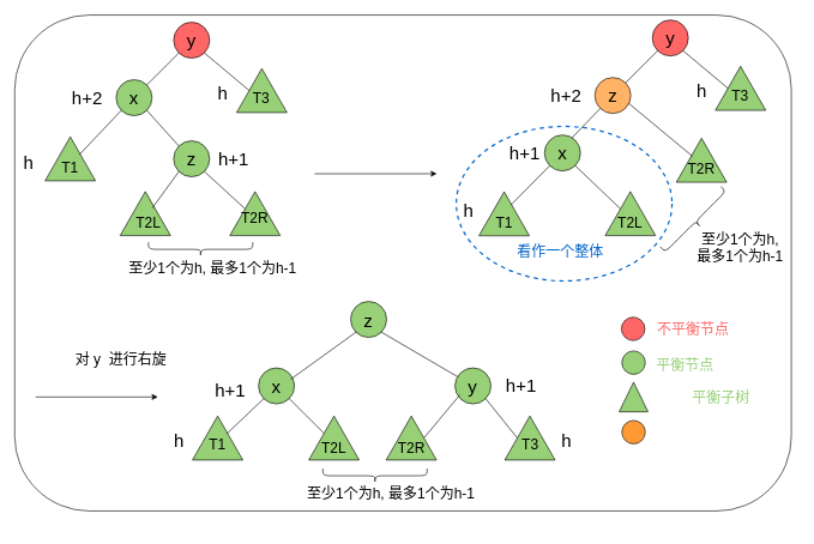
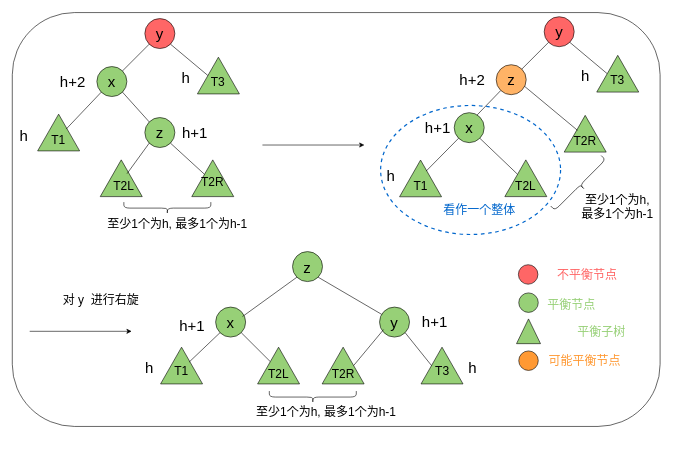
  <mxCell id="0" />
  <mxCell id="1" parent="0" />
  <mxCell id="2" value="" style="rounded=1;whiteSpace=wrap;html=1;fillColor=#FFFFFF;" vertex="1" parent="1"><mxGeometry x="20" y="20" width="1080" height="690" as="geometry" /></mxCell>
  <mxCell id="3" value="" style="triangle;whiteSpace=wrap;html=1;rotation=-90;fillColor=#97D077;" vertex="1" parent="1"><mxGeometry x="705.81" y="573.5" width="61.25" height="70" as="geometry" /></mxCell>
  <mxCell id="4" value="" style="triangle;whiteSpace=wrap;html=1;rotation=-90;fillColor=#97D077;" vertex="1" parent="1"><mxGeometry x="670" y="261.5" width="61.25" height="70" as="geometry" /></mxCell>
  <mxCell id="5" value="&lt;font style=&quot;font-size: 25px&quot;&gt;y&lt;/font&gt;" style="ellipse;whiteSpace=wrap;html=1;aspect=fixed;fillColor=#FF6666;" vertex="1" parent="1"><mxGeometry x="241" y="30" width="50" height="50" as="geometry" /></mxCell>
  <mxCell id="6" value="&lt;font style=&quot;font-size: 25px&quot;&gt;x&lt;/font&gt;" style="ellipse;whiteSpace=wrap;html=1;aspect=fixed;fillColor=#97D077;" vertex="1" parent="1"><mxGeometry x="161" y="110" width="50" height="50" as="geometry" /></mxCell>
  <mxCell id="7" value="" style="endArrow=none;html=1;entryX=0;entryY=1;entryDx=0;entryDy=0;exitX=1;exitY=0;exitDx=0;exitDy=0;" edge="1" parent="1" source="6" target="5"><mxGeometry width="50" height="50" relative="1" as="geometry"><mxPoint x="141" y="110" as="sourcePoint" /><mxPoint x="191" y="60" as="targetPoint" /></mxGeometry></mxCell>
  <mxCell id="8" value="" style="triangle;whiteSpace=wrap;html=1;rotation=-90;fillColor=#97D077;" vertex="1" parent="1"><mxGeometry x="66.62" y="185" width="61.25" height="70" as="geometry" /></mxCell>
  <mxCell id="9" value="" style="endArrow=none;html=1;entryX=0;entryY=1;entryDx=0;entryDy=0;exitX=0.594;exitY=0.68;exitDx=0;exitDy=0;exitPerimeter=0;" edge="1" parent="1" source="8" target="6"><mxGeometry width="50" height="50" relative="1" as="geometry"><mxPoint x="213.678" y="127.322" as="sourcePoint" /><mxPoint x="258.322" y="82.678" as="targetPoint" /></mxGeometry></mxCell>
  <mxCell id="10" value="" style="endArrow=none;html=1;entryX=1;entryY=1;entryDx=0;entryDy=0;exitX=0;exitY=0;exitDx=0;exitDy=0;" edge="1" parent="1" source="20" target="6"><mxGeometry width="50" height="50" relative="1" as="geometry"><mxPoint x="249.375" y="211.854" as="sourcePoint" /><mxPoint x="178.322" y="162.678" as="targetPoint" /></mxGeometry></mxCell>
  <mxCell id="11" value="" style="endArrow=none;html=1;entryX=1;entryY=1;entryDx=0;entryDy=0;exitX=0.5;exitY=0;exitDx=0;exitDy=0;" edge="1" parent="1" source="12" target="5"><mxGeometry width="50" height="50" relative="1" as="geometry"><mxPoint x="331" y="127" as="sourcePoint" /><mxPoint x="258.322" y="82.678" as="targetPoint" /></mxGeometry></mxCell>
  <mxCell id="12" value="" style="triangle;whiteSpace=wrap;html=1;rotation=-90;fillColor=#97D077;" vertex="1" parent="1"><mxGeometry x="333" y="90" width="61.25" height="70" as="geometry" /></mxCell>
  <mxCell id="13" value="&lt;font style=&quot;font-size: 20px&quot;&gt;T3&lt;/font&gt;" style="text;html=1;strokeColor=none;fillColor=none;align=center;verticalAlign=middle;whiteSpace=wrap;rounded=0;" vertex="1" parent="1"><mxGeometry x="342.44" y="122.5" width="42.37" height="25" as="geometry" /></mxCell>
  <mxCell id="14" value="&lt;span style=&quot;font-size: 20px&quot;&gt;T1&lt;/span&gt;" style="text;html=1;strokeColor=none;fillColor=none;align=center;verticalAlign=middle;whiteSpace=wrap;rounded=0;" vertex="1" parent="1"><mxGeometry x="52.24" y="208" width="90" height="45" as="geometry" /></mxCell>
  <mxCell id="15" value="" style="endArrow=classic;html=1;strokeWidth=1;" edge="1" parent="1"><mxGeometry width="50" height="50" relative="1" as="geometry"><mxPoint x="437" y="240.82" as="sourcePoint" /><mxPoint x="607" y="240.82" as="targetPoint" /></mxGeometry></mxCell>
  <mxCell id="16" value="&lt;font style=&quot;font-size: 25px&quot;&gt;h&lt;/font&gt;" style="text;html=1;strokeColor=none;fillColor=none;align=center;verticalAlign=middle;whiteSpace=wrap;rounded=0;" vertex="1" parent="1"><mxGeometry x="291" y="115" width="36.75" height="25.75" as="geometry" /></mxCell>
  <mxCell id="17" value="&lt;font style=&quot;font-size: 25px&quot;&gt;h+2&lt;/font&gt;" style="text;html=1;strokeColor=none;fillColor=none;align=center;verticalAlign=middle;whiteSpace=wrap;rounded=0;" vertex="1" parent="1"><mxGeometry x="91" y="121.75" width="60" height="25.75" as="geometry" /></mxCell>
  <mxCell id="18" value="&lt;font style=&quot;font-size: 20px&quot;&gt;至少1个为h, 最多1个为h-1&lt;/font&gt;" style="text;html=1;strokeColor=none;fillColor=none;align=center;verticalAlign=middle;whiteSpace=wrap;rounded=0;" vertex="1" parent="1"><mxGeometry x="155.81" y="359" width="278.75" height="25.75" as="geometry" /></mxCell>
  <mxCell id="19" value="&lt;font style=&quot;font-size: 25px&quot;&gt;h+1&lt;/font&gt;" style="text;html=1;strokeColor=none;fillColor=none;align=center;verticalAlign=middle;whiteSpace=wrap;rounded=0;" vertex="1" parent="1"><mxGeometry x="305.69" y="207.12" width="36.75" height="25.75" as="geometry" /></mxCell>
  <mxCell id="20" value="&lt;span style=&quot;font-size: 25px&quot;&gt;z&lt;/span&gt;" style="ellipse;whiteSpace=wrap;html=1;aspect=fixed;fillColor=#97D077;" vertex="1" parent="1"><mxGeometry x="241" y="195" width="50" height="50" as="geometry" /></mxCell>
  <mxCell id="21" value="" style="triangle;whiteSpace=wrap;html=1;rotation=-90;fillColor=#97D077;" vertex="1" parent="1"><mxGeometry x="171.01" y="261.22" width="61.25" height="70" as="geometry" /></mxCell>
  <mxCell id="22" value="" style="endArrow=none;html=1;entryX=0;entryY=1;entryDx=0;entryDy=0;exitX=0.625;exitY=0.638;exitDx=0;exitDy=0;exitPerimeter=0;" edge="1" parent="1" source="21" target="20"><mxGeometry width="50" height="50" relative="1" as="geometry"><mxPoint x="119.845" y="224.242" as="sourcePoint" /><mxPoint x="178.322" y="162.678" as="targetPoint" /></mxGeometry></mxCell>
  <mxCell id="23" value="" style="triangle;whiteSpace=wrap;html=1;rotation=-90;fillColor=#97D077;" vertex="1" parent="1"><mxGeometry x="323.56" y="261.22" width="61.25" height="70" as="geometry" /></mxCell>
  <mxCell id="24" value="" style="endArrow=none;html=1;entryX=1;entryY=1;entryDx=0;entryDy=0;exitX=0.609;exitY=0.302;exitDx=0;exitDy=0;exitPerimeter=0;" edge="1" parent="1" source="23" target="20"><mxGeometry width="50" height="50" relative="1" as="geometry"><mxPoint x="211.285" y="312.344" as="sourcePoint" /><mxPoint x="263.582" y="247.678" as="targetPoint" /></mxGeometry></mxCell>
  <mxCell id="25" value="" style="shape=curlyBracket;whiteSpace=wrap;html=1;rounded=1;flipH=1;fillColor=#97D077;rotation=90;" vertex="1" parent="1"><mxGeometry x="268.5" y="273.5" width="20" height="145" as="geometry" /></mxCell>
  <mxCell id="26" value="&lt;span style=&quot;font-size: 20px&quot;&gt;T2L&lt;/span&gt;" style="text;html=1;strokeColor=none;fillColor=none;align=center;verticalAlign=middle;whiteSpace=wrap;rounded=0;" vertex="1" parent="1"><mxGeometry x="171" y="285" width="70" height="45" as="geometry" /></mxCell>
  <mxCell id="27" value="&lt;span style=&quot;font-size: 20px&quot;&gt;T2R&lt;/span&gt;" style="text;html=1;strokeColor=none;fillColor=none;align=center;verticalAlign=middle;whiteSpace=wrap;rounded=0;" vertex="1" parent="1"><mxGeometry x="319.18" y="279.13" width="70" height="45" as="geometry" /></mxCell>
  <mxCell id="28" value="&lt;font style=&quot;font-size: 25px&quot;&gt;y&lt;/font&gt;" style="ellipse;whiteSpace=wrap;html=1;aspect=fixed;fillColor=#FF6666;" vertex="1" parent="1"><mxGeometry x="906.75" y="26.94" width="50" height="50" as="geometry" /></mxCell>
  <mxCell id="29" value="&lt;span style=&quot;font-size: 25px&quot;&gt;z&lt;/span&gt;" style="ellipse;whiteSpace=wrap;html=1;aspect=fixed;fillColor=#FFB366;" vertex="1" parent="1"><mxGeometry x="826.75" y="106.94" width="50" height="50" as="geometry" /></mxCell>
  <mxCell id="30" value="" style="endArrow=none;html=1;entryX=0;entryY=1;entryDx=0;entryDy=0;exitX=1;exitY=0;exitDx=0;exitDy=0;" edge="1" parent="1" source="29" target="28"><mxGeometry width="50" height="50" relative="1" as="geometry"><mxPoint x="806.75" y="106.94" as="sourcePoint" /><mxPoint x="856.75" y="56.94" as="targetPoint" /></mxGeometry></mxCell>
  <mxCell id="31" value="" style="triangle;whiteSpace=wrap;html=1;rotation=-90;fillColor=#97D077;" vertex="1" parent="1"><mxGeometry x="944.5" y="187" width="61.25" height="70" as="geometry" /></mxCell>
  <mxCell id="32" value="" style="endArrow=none;html=1;entryX=0.941;entryY=0.717;entryDx=0;entryDy=0;exitX=0.591;exitY=0.318;exitDx=0;exitDy=0;exitPerimeter=0;entryPerimeter=0;" edge="1" parent="1" source="31" target="29"><mxGeometry width="50" height="50" relative="1" as="geometry"><mxPoint x="879.428" y="124.262" as="sourcePoint" /><mxPoint x="924.072" y="79.618" as="targetPoint" /></mxGeometry></mxCell>
  <mxCell id="33" value="" style="endArrow=none;html=1;exitX=0.713;exitY=0.13;exitDx=0;exitDy=0;exitPerimeter=0;" edge="1" parent="1" source="41" target="29"><mxGeometry width="50" height="50" relative="1" as="geometry"><mxPoint x="915.125" y="208.794" as="sourcePoint" /><mxPoint x="832" y="143" as="targetPoint" /></mxGeometry></mxCell>
  <mxCell id="34" value="" style="endArrow=none;html=1;entryX=1;entryY=1;entryDx=0;entryDy=0;exitX=0.5;exitY=0;exitDx=0;exitDy=0;" edge="1" parent="1" source="35" target="28"><mxGeometry width="50" height="50" relative="1" as="geometry"><mxPoint x="996.75" y="123.94" as="sourcePoint" /><mxPoint x="924.072" y="79.618" as="targetPoint" /></mxGeometry></mxCell>
  <mxCell id="35" value="" style="triangle;whiteSpace=wrap;html=1;rotation=-90;fillColor=#97D077;" vertex="1" parent="1"><mxGeometry x="998.75" y="86.94" width="61.25" height="70" as="geometry" /></mxCell>
  <mxCell id="36" value="&lt;font style=&quot;font-size: 20px&quot;&gt;T3&lt;/font&gt;" style="text;html=1;strokeColor=none;fillColor=none;align=center;verticalAlign=middle;whiteSpace=wrap;rounded=0;" vertex="1" parent="1"><mxGeometry x="1008.19" y="119.44" width="42.37" height="25" as="geometry" /></mxCell>
  <mxCell id="37" value="&lt;span style=&quot;font-size: 20px&quot;&gt;T1&lt;/span&gt;" style="text;html=1;strokeColor=none;fillColor=none;align=center;verticalAlign=middle;whiteSpace=wrap;rounded=0;" vertex="1" parent="1"><mxGeometry x="655.62" y="285" width="90" height="45" as="geometry" /></mxCell>
  <mxCell id="38" value="&lt;font style=&quot;font-size: 25px&quot;&gt;h&lt;/font&gt;" style="text;html=1;strokeColor=none;fillColor=none;align=center;verticalAlign=middle;whiteSpace=wrap;rounded=0;" vertex="1" parent="1"><mxGeometry x="956.75" y="111.94" width="36.75" height="25.75" as="geometry" /></mxCell>
  <mxCell id="39" value="&lt;font style=&quot;font-size: 25px&quot;&gt;h+2&lt;/font&gt;" style="text;html=1;strokeColor=none;fillColor=none;align=center;verticalAlign=middle;whiteSpace=wrap;rounded=0;" vertex="1" parent="1"><mxGeometry x="756.75" y="118.69" width="60" height="25.75" as="geometry" /></mxCell>
  <mxCell id="40" value="&lt;font style=&quot;font-size: 25px&quot;&gt;h&lt;/font&gt;" style="text;html=1;strokeColor=none;fillColor=none;align=center;verticalAlign=middle;whiteSpace=wrap;rounded=0;" vertex="1" parent="1"><mxGeometry x="633.25" y="279.13" width="36.75" height="25.75" as="geometry" /></mxCell>
  <mxCell id="41" value="&lt;span style=&quot;font-size: 25px&quot;&gt;x&lt;/span&gt;" style="ellipse;whiteSpace=wrap;html=1;aspect=fixed;fillColor=#97D077;" vertex="1" parent="1"><mxGeometry x="756.75" y="186.87" width="50" height="50" as="geometry" /></mxCell>
  <mxCell id="42" value="" style="endArrow=none;html=1;entryX=0;entryY=1;entryDx=0;entryDy=0;exitX=0.7;exitY=0.634;exitDx=0;exitDy=0;exitPerimeter=0;" edge="1" parent="1" source="4" target="41"><mxGeometry width="50" height="50" relative="1" as="geometry"><mxPoint x="785.595" y="221.182" as="sourcePoint" /><mxPoint x="844.072" y="159.618" as="targetPoint" /></mxGeometry></mxCell>
  <mxCell id="43" value="" style="triangle;whiteSpace=wrap;html=1;rotation=-90;fillColor=#97D077;" vertex="1" parent="1"><mxGeometry x="845.5" y="261.22" width="61.25" height="70" as="geometry" /></mxCell>
  <mxCell id="44" value="" style="endArrow=none;html=1;entryX=1;entryY=1;entryDx=0;entryDy=0;exitX=0.609;exitY=0.302;exitDx=0;exitDy=0;exitPerimeter=0;" edge="1" parent="1" source="43" target="41"><mxGeometry width="50" height="50" relative="1" as="geometry"><mxPoint x="877.035" y="309.284" as="sourcePoint" /><mxPoint x="929.332" y="244.618" as="targetPoint" /></mxGeometry></mxCell>
  <mxCell id="45" value="&lt;span style=&quot;font-size: 20px&quot;&gt;T2R&lt;/span&gt;" style="text;html=1;strokeColor=none;fillColor=none;align=center;verticalAlign=middle;whiteSpace=wrap;rounded=0;" vertex="1" parent="1"><mxGeometry x="940.13" y="210" width="70" height="45" as="geometry" /></mxCell>
  <mxCell id="46" value="&lt;span style=&quot;font-size: 20px&quot;&gt;T2L&lt;/span&gt;" style="text;html=1;strokeColor=none;fillColor=none;align=center;verticalAlign=middle;whiteSpace=wrap;rounded=0;" vertex="1" parent="1"><mxGeometry x="841.13" y="285" width="70" height="45" as="geometry" /></mxCell>
  <mxCell id="47" value="&lt;font style=&quot;font-size: 25px&quot;&gt;h+1&lt;/font&gt;" style="text;html=1;strokeColor=none;fillColor=none;align=center;verticalAlign=middle;whiteSpace=wrap;rounded=0;" vertex="1" parent="1"><mxGeometry x="711.25" y="199" width="36.75" height="25.75" as="geometry" /></mxCell>
  <mxCell id="48" value="&lt;font style=&quot;font-size: 20px&quot;&gt;至少1个为h,&lt;br&gt;最多1个为h-1&lt;/font&gt;" style="text;html=1;strokeColor=none;fillColor=none;align=center;verticalAlign=middle;whiteSpace=wrap;rounded=0;" vertex="1" parent="1"><mxGeometry x="949.38" y="330" width="160" height="25.75" as="geometry" /></mxCell>
  <mxCell id="49" value="" style="shape=curlyBracket;whiteSpace=wrap;html=1;rounded=1;flipH=1;fillColor=#97D077;rotation=45;" vertex="1" parent="1"><mxGeometry x="956.75" y="248.02" width="20" height="118.97" as="geometry" /></mxCell>
  <mxCell id="50" value="" style="ellipse;whiteSpace=wrap;html=1;fillColor=none;dashed=1;strokeColor=#0066CC;strokeWidth=2;" vertex="1" parent="1"><mxGeometry x="634.06" y="174.88" width="300" height="215.12" as="geometry" /></mxCell>
- <mxCell id="51" value="&lt;font style=&quot;font-size: 20px&quot; color=&quot;#0066cc&quot;&gt;看作一个整体&lt;/font&gt;" style="text;html=1;strokeColor=none;fillColor=none;align=center;verticalAlign=middle;whiteSpace=wrap;rounded=0;dashed=1;" vertex="1" parent="1"><mxGeometry x="705.81" y="339" width="146.38" height="20" as="geometry" /></mxCell>
+ <mxCell id="51" value="&lt;font style=&quot;font-size: 20px&quot; color=&quot;#0066cc&quot;&gt;看作一个整体&lt;/font&gt;" style="text;html=1;strokeColor=none;fillColor=none;align=center;verticalAlign=middle;whiteSpace=wrap;rounded=0;dashed=1;" vertex="1" parent="1"><mxGeometry x="725.81" y="339" width="146.38" height="20" as="geometry" /></mxCell>
  <mxCell id="52" value="" style="endArrow=classic;html=1;strokeWidth=1;" edge="1" parent="1"><mxGeometry width="50" height="50" relative="1" as="geometry"><mxPoint x="49" y="551.38" as="sourcePoint" /><mxPoint x="219" y="551.38" as="targetPoint" /></mxGeometry></mxCell>
  <mxCell id="53" value="&lt;font style=&quot;font-size: 20px&quot;&gt;对 y&amp;nbsp; 进行右旋&lt;/font&gt;" style="text;html=1;strokeColor=none;fillColor=none;align=center;verticalAlign=middle;whiteSpace=wrap;rounded=0;" vertex="1" parent="1"><mxGeometry x="103.31" y="488.5" width="130" height="20" as="geometry" /></mxCell>
  <mxCell id="54" value="&lt;font style=&quot;font-size: 25px&quot;&gt;h&lt;/font&gt;" style="text;html=1;strokeColor=none;fillColor=none;align=center;verticalAlign=middle;whiteSpace=wrap;rounded=0;" vertex="1" parent="1"><mxGeometry x="21" y="211.12" width="36.75" height="25.75" as="geometry" /></mxCell>
  <mxCell id="55" value="&lt;span style=&quot;font-size: 25px&quot;&gt;z&lt;/span&gt;" style="ellipse;whiteSpace=wrap;html=1;aspect=fixed;fillColor=#97D077;" vertex="1" parent="1"><mxGeometry x="487.18" y="418.5" width="50" height="50" as="geometry" /></mxCell>
  <mxCell id="56" value="&lt;font style=&quot;font-size: 25px&quot;&gt;x&lt;/font&gt;" style="ellipse;whiteSpace=wrap;html=1;aspect=fixed;fillColor=#97D077;" vertex="1" parent="1"><mxGeometry x="359" y="511" width="50" height="50" as="geometry" /></mxCell>
  <mxCell id="57" value="" style="endArrow=none;html=1;entryX=0;entryY=1;entryDx=0;entryDy=0;exitX=0.896;exitY=0.316;exitDx=0;exitDy=0;exitPerimeter=0;" edge="1" parent="1" source="56" target="55"><mxGeometry width="50" height="50" relative="1" as="geometry"><mxPoint x="387.18" y="498.5" as="sourcePoint" /><mxPoint x="437.18" y="448.5" as="targetPoint" /></mxGeometry></mxCell>
  <mxCell id="58" value="" style="triangle;whiteSpace=wrap;html=1;rotation=-90;fillColor=#97D077;" vertex="1" parent="1"><mxGeometry x="271.56" y="573.5" width="61.25" height="70" as="geometry" /></mxCell>
  <mxCell id="59" value="" style="endArrow=none;html=1;entryX=0;entryY=1;entryDx=0;entryDy=0;exitX=0.594;exitY=0.68;exitDx=0;exitDy=0;exitPerimeter=0;" edge="1" parent="1" source="58" target="56"><mxGeometry width="50" height="50" relative="1" as="geometry"><mxPoint x="459.858" y="515.822" as="sourcePoint" /><mxPoint x="504.502" y="471.178" as="targetPoint" /></mxGeometry></mxCell>
  <mxCell id="60" value="" style="endArrow=none;html=1;entryX=1;entryY=1;entryDx=0;entryDy=0;exitX=0.135;exitY=0.28;exitDx=0;exitDy=0;exitPerimeter=0;" edge="1" parent="1" source="65" target="55"><mxGeometry width="50" height="50" relative="1" as="geometry"><mxPoint x="592.305" y="513.5" as="sourcePoint" /><mxPoint x="504.502" y="471.178" as="targetPoint" /></mxGeometry></mxCell>
  <mxCell id="61" value="&lt;font style=&quot;font-size: 20px&quot;&gt;T3&lt;/font&gt;" style="text;html=1;strokeColor=none;fillColor=none;align=center;verticalAlign=middle;whiteSpace=wrap;rounded=0;" vertex="1" parent="1"><mxGeometry x="716.25" y="604.5" width="42.37" height="25" as="geometry" /></mxCell>
  <mxCell id="62" value="&lt;span style=&quot;font-size: 20px&quot;&gt;T1&lt;/span&gt;" style="text;html=1;strokeColor=none;fillColor=none;align=center;verticalAlign=middle;whiteSpace=wrap;rounded=0;" vertex="1" parent="1"><mxGeometry x="257.18" y="594.5" width="90" height="45" as="geometry" /></mxCell>
  <mxCell id="63" value="&lt;font style=&quot;font-size: 25px&quot;&gt;h+1&lt;/font&gt;" style="text;html=1;strokeColor=none;fillColor=none;align=center;verticalAlign=middle;whiteSpace=wrap;rounded=0;" vertex="1" parent="1"><mxGeometry x="290.44" y="529.25" width="60" height="25.75" as="geometry" /></mxCell>
  <mxCell id="64" value="&lt;font style=&quot;font-size: 25px&quot;&gt;h+1&lt;/font&gt;" style="text;html=1;strokeColor=none;fillColor=none;align=center;verticalAlign=middle;whiteSpace=wrap;rounded=0;" vertex="1" parent="1"><mxGeometry x="705.81" y="522" width="36.75" height="25.75" as="geometry" /></mxCell>
  <mxCell id="65" value="&lt;span style=&quot;font-size: 25px&quot;&gt;y&lt;/span&gt;" style="ellipse;whiteSpace=wrap;html=1;aspect=fixed;fillColor=#97D077;" vertex="1" parent="1"><mxGeometry x="632.25" y="511" width="50" height="50" as="geometry" /></mxCell>
  <mxCell id="66" value="" style="triangle;whiteSpace=wrap;html=1;rotation=-90;fillColor=#97D077;" vertex="1" parent="1"><mxGeometry x="433.31" y="573.5" width="61.25" height="70" as="geometry" /></mxCell>
  <mxCell id="67" value="" style="triangle;whiteSpace=wrap;html=1;rotation=-90;fillColor=#97D077;" vertex="1" parent="1"><mxGeometry x="540.93" y="573.5" width="61.25" height="70" as="geometry" /></mxCell>
  <mxCell id="68" value="&lt;font style=&quot;font-size: 25px&quot;&gt;h&lt;/font&gt;" style="text;html=1;strokeColor=none;fillColor=none;align=center;verticalAlign=middle;whiteSpace=wrap;rounded=0;" vertex="1" parent="1"><mxGeometry x="230" y="598.5" width="36.75" height="25.75" as="geometry" /></mxCell>
  <mxCell id="69" value="" style="endArrow=none;html=1;entryX=1;entryY=1;entryDx=0;entryDy=0;exitX=0.614;exitY=0.296;exitDx=0;exitDy=0;exitPerimeter=0;" edge="1" parent="1" source="66" target="56"><mxGeometry width="50" height="50" relative="1" as="geometry"><mxPoint x="446" y="598.5" as="sourcePoint" /><mxPoint x="376.322" y="563.678" as="targetPoint" /></mxGeometry></mxCell>
  <mxCell id="70" value="" style="endArrow=none;html=1;entryX=0.5;entryY=1;entryDx=0;entryDy=0;" edge="1" parent="1" target="67"><mxGeometry width="50" height="50" relative="1" as="geometry"><mxPoint x="639" y="548.5" as="sourcePoint" /><mxPoint x="539.858" y="471.178" as="targetPoint" /></mxGeometry></mxCell>
  <mxCell id="71" value="" style="endArrow=none;html=1;entryX=1;entryY=1;entryDx=0;entryDy=0;exitX=0.5;exitY=0;exitDx=0;exitDy=0;" edge="1" parent="1" source="3" target="65"><mxGeometry width="50" height="50" relative="1" as="geometry"><mxPoint x="649" y="558.5" as="sourcePoint" /><mxPoint x="599.055" y="618.5" as="targetPoint" /></mxGeometry></mxCell>
  <mxCell id="72" value="&lt;font style=&quot;font-size: 20px&quot;&gt;至少1个为h, 最多1个为h-1&lt;/font&gt;" style="text;html=1;strokeColor=none;fillColor=none;align=center;verticalAlign=middle;whiteSpace=wrap;rounded=0;" vertex="1" parent="1"><mxGeometry x="403.5" y="672" width="278.75" height="25.75" as="geometry" /></mxCell>
  <mxCell id="73" value="" style="shape=curlyBracket;whiteSpace=wrap;html=1;rounded=1;flipH=1;fillColor=#97D077;rotation=90;" vertex="1" parent="1"><mxGeometry x="511" y="588.5" width="20" height="145" as="geometry" /></mxCell>
  <mxCell id="74" value="&lt;font style=&quot;font-size: 25px&quot;&gt;h&lt;/font&gt;" style="text;html=1;strokeColor=none;fillColor=none;align=center;verticalAlign=middle;whiteSpace=wrap;rounded=0;" vertex="1" parent="1"><mxGeometry x="769" y="598.5" width="36.75" height="25.75" as="geometry" /></mxCell>
  <mxCell id="75" value="&lt;span style=&quot;font-size: 20px&quot;&gt;T2L&lt;/span&gt;" style="text;html=1;strokeColor=none;fillColor=none;align=center;verticalAlign=middle;whiteSpace=wrap;rounded=0;" vertex="1" parent="1"><mxGeometry x="428.94" y="598.5" width="70" height="45" as="geometry" /></mxCell>
  <mxCell id="76" value="&lt;span style=&quot;font-size: 20px&quot;&gt;T2R&lt;/span&gt;" style="text;html=1;strokeColor=none;fillColor=none;align=center;verticalAlign=middle;whiteSpace=wrap;rounded=0;" vertex="1" parent="1"><mxGeometry x="537.18" y="598.5" width="70" height="45" as="geometry" /></mxCell>
  <mxCell id="77" value="" style="triangle;whiteSpace=wrap;html=1;rotation=-90;fillColor=#97D077;" vertex="1" parent="1"><mxGeometry x="860" y="531.38" width="41.25" height="40" as="geometry" /></mxCell>
  <mxCell id="78" value="" style="ellipse;whiteSpace=wrap;html=1;aspect=fixed;fillColor=#FF6666;" vertex="1" parent="1"><mxGeometry x="863.75" y="440.38" width="32.5" height="32.5" as="geometry" /></mxCell>
  <mxCell id="79" value="" style="ellipse;whiteSpace=wrap;html=1;aspect=fixed;fillColor=#97D077;" vertex="1" parent="1"><mxGeometry x="864.37" y="487.38" width="32.5" height="32.5" as="geometry" /></mxCell>
- <mxCell id="80" value="&lt;font color=&quot;#ff6666&quot; style=&quot;font-size: 20px&quot;&gt;不平衡节点&lt;/font&gt;" style="text;html=1;strokeColor=none;fillColor=none;align=center;verticalAlign=middle;whiteSpace=wrap;rounded=0;" vertex="1" parent="1"><mxGeometry x="905" y="446.63" width="116.74" height="20" as="geometry" /></mxCell>
+ <mxCell id="80" value="&lt;font color=&quot;#ff6666&quot; style=&quot;font-size: 20px&quot;&gt;不平衡节点&lt;/font&gt;" style="text;html=1;strokeColor=none;fillColor=none;align=center;verticalAlign=middle;whiteSpace=wrap;rounded=0;" vertex="1" parent="1"><mxGeometry x="920" y="446.63" width="116.74" height="20" as="geometry" /></mxCell>
  <mxCell id="81" value="&lt;font color=&quot;#97d077&quot; style=&quot;font-size: 20px&quot;&gt;平衡子树&lt;/font&gt;" style="text;html=1;strokeColor=none;fillColor=none;align=center;verticalAlign=middle;whiteSpace=wrap;rounded=0;" vertex="1" parent="1"><mxGeometry x="959.06" y="541.38" width="86.74" height="20" as="geometry" /></mxCell>
  <mxCell id="82" value="&lt;font color=&quot;#97d077&quot; style=&quot;font-size: 20px&quot;&gt;平衡节点&lt;/font&gt;" style="text;html=1;strokeColor=none;fillColor=none;align=center;verticalAlign=middle;whiteSpace=wrap;rounded=0;" vertex="1" parent="1"><mxGeometry x="905" y="495.63" width="94.87" height="20" as="geometry" /></mxCell>
  <mxCell id="83" value="" style="ellipse;whiteSpace=wrap;html=1;aspect=fixed;fillColor=#FF9933;" vertex="1" parent="1"><mxGeometry x="864.37" y="584.13" width="32.5" height="32.5" as="geometry" /></mxCell>
+ <mxCell id="84" value="&lt;font style=&quot;font-size: 20px&quot; color=&quot;#ff9933&quot;&gt;可能平衡节点&lt;/font&gt;" style="text;html=1;strokeColor=none;fillColor=none;align=center;verticalAlign=middle;whiteSpace=wrap;rounded=0;" vertex="1" parent="1"><mxGeometry x="909.06" y="590.38" width="130.94" height="20" as="geometry" /></mxCell>
